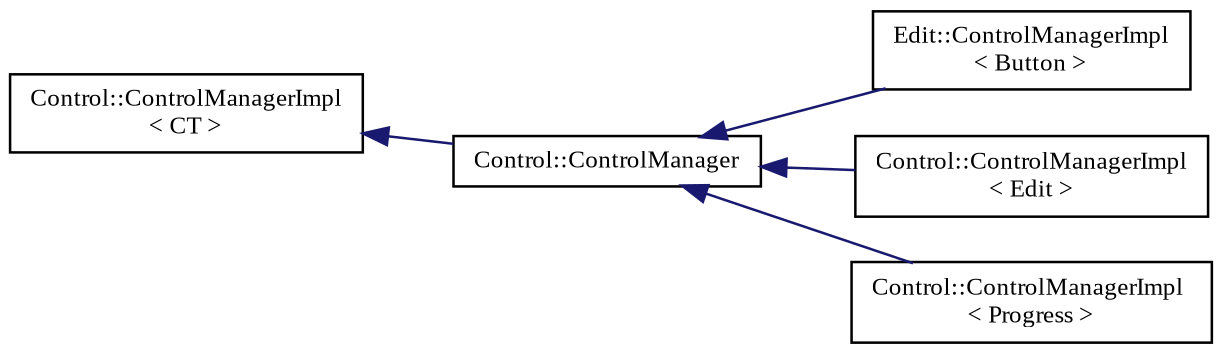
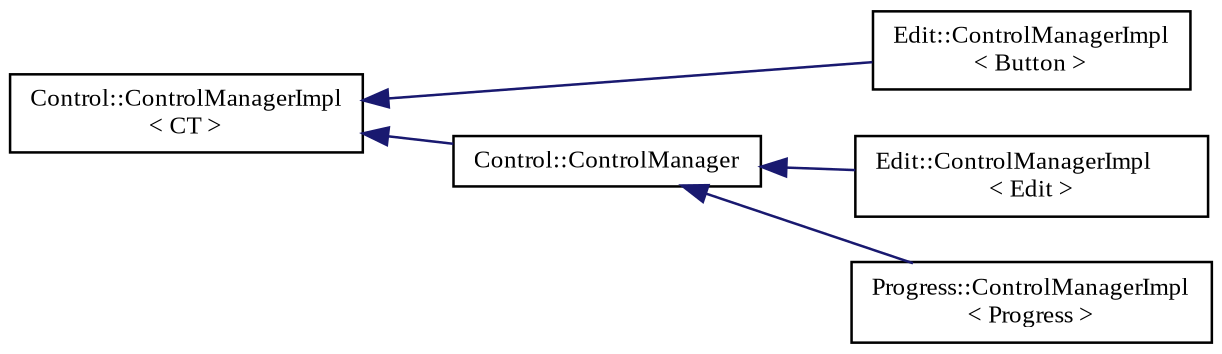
  digraph {
    fontname="Liberation Serif"
    rankdir=LR
    node [color=black fillcolor=white fontname="Liberation Serif" fontsize=10 shape=record style=filled]
    edge [color=midnightblue dir=back fontname="Liberation Serif" fontsize=10 labelfontname=Helvetica labelfontsize=10 style=solid]
    n1 [height=0.2 label="Control::ControlManager" width=0.4]
    n2 [height=0.2 label="Edit::ControlManagerImpl\l\< Button \>" width=0.4]
-   n3 [height=0.2 label="Control::ControlManagerImpl\l\< Edit \>" width=0.4]
-   n4 [height=0.2 label="Control::ControlManagerImpl\l\< Progress \>" width=0.4]
+   n3 [height=0.2 label="Edit::ControlManagerImpl\l\< Edit \>" width=0.4]
+   n4 [height=0.2 label="Progress::ControlManagerImpl\l\< Progress \>" width=0.4]
    n5 [height=0.2 label="Control::ControlManagerImpl\l\< CT \>" width=0.4]
-   n1 -> n2
+   n5 -> n2
    n1 -> n3
    n1 -> n4
    n5 -> n1
  }
